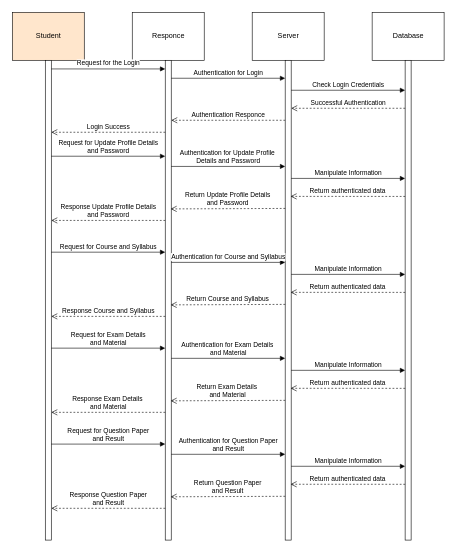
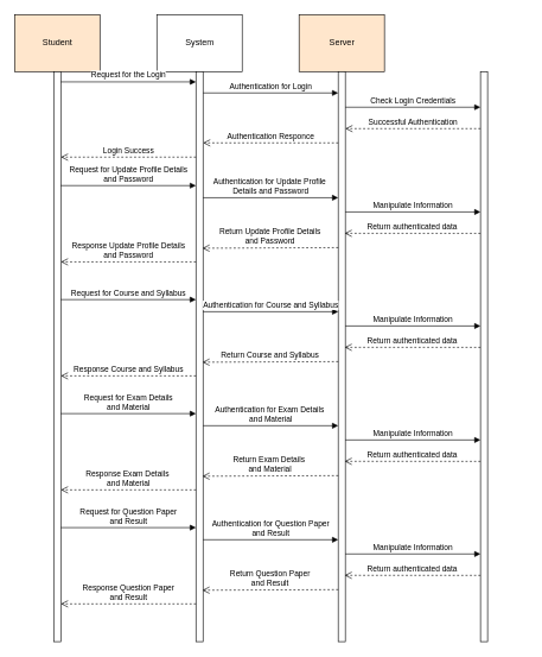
  <mxCell id="0" />
  <mxCell id="1" parent="0" />
- <mxCell id="2" value="Responce" style="html=1;strokeColor=#000000;" vertex="1" parent="1"><mxGeometry x="220" y="20" width="120" height="80" as="geometry" /></mxCell>
+ <mxCell id="2" value="System" style="html=1;strokeColor=#000000;" vertex="1" parent="1"><mxGeometry x="220" y="20" width="120" height="80" as="geometry" /></mxCell>
  <mxCell id="3" value="Student" style="html=1;strokeColor=#000000;fillColor=#ffe6cc;" vertex="1" parent="1"><mxGeometry x="20" y="20" width="120" height="80" as="geometry" /></mxCell>
- <mxCell id="4" value="Server" style="html=1;strokeColor=#000000;" vertex="1" parent="1"><mxGeometry x="420" y="20" width="120" height="80" as="geometry" /></mxCell>
- <mxCell id="5" value="Database" style="html=1;strokeColor=#000000;" vertex="1" parent="1"><mxGeometry x="620" y="20" width="120" height="80" as="geometry" /></mxCell>
+ <mxCell id="4" value="Server" style="html=1;strokeColor=#000000;fillColor=#ffe6cc;" vertex="1" parent="1"><mxGeometry x="420" y="20" width="120" height="80" as="geometry" /></mxCell>
  <mxCell id="6" value="" style="html=1;points=[];perimeter=orthogonalPerimeter;strokeColor=#000000;" vertex="1" parent="1"><mxGeometry x="75" y="100" width="10" height="800" as="geometry" /></mxCell>
  <mxCell id="7" value="" style="html=1;points=[];perimeter=orthogonalPerimeter;strokeColor=#000000;" vertex="1" parent="1"><mxGeometry x="275" y="100" width="10" height="800" as="geometry" /></mxCell>
  <mxCell id="8" value="" style="html=1;points=[];perimeter=orthogonalPerimeter;strokeColor=#000000;" vertex="1" parent="1"><mxGeometry x="475" y="100" width="10" height="800" as="geometry" /></mxCell>
  <mxCell id="9" value="" style="html=1;points=[];perimeter=orthogonalPerimeter;strokeColor=#000000;" vertex="1" parent="1"><mxGeometry x="675" y="100" width="10" height="800" as="geometry" /></mxCell>
  <mxCell id="10" value="Request for the Login" style="html=1;verticalAlign=bottom;endArrow=block;entryX=0;entryY=0.018;strokeColor=#000000;entryDx=0;entryDy=0;entryPerimeter=0;exitX=1;exitY=0.018;exitDx=0;exitDy=0;exitPerimeter=0;" edge="1" target="7" parent="1" source="6"><mxGeometry relative="1" as="geometry"><mxPoint x="120" y="230" as="sourcePoint" /></mxGeometry></mxCell>
  <mxCell id="11" value="Successful Authentication" style="html=1;verticalAlign=bottom;endArrow=open;dashed=1;endSize=8;exitX=0;exitY=0.95;strokeColor=#000000;" edge="1" parent="1" target="8"><mxGeometry relative="1" as="geometry"><mxPoint x="605" y="180" as="targetPoint" /><mxPoint x="675" y="180" as="sourcePoint" /></mxGeometry></mxCell>
  <mxCell id="12" value="Authentication for Login" style="html=1;verticalAlign=bottom;endArrow=block;entryX=0;entryY=0.018;strokeColor=#000000;entryDx=0;entryDy=0;entryPerimeter=0;exitX=1;exitY=0.018;exitDx=0;exitDy=0;exitPerimeter=0;" edge="1" parent="1"><mxGeometry relative="1" as="geometry"><mxPoint x="285" y="129.96" as="sourcePoint" /><mxPoint x="475" y="129.96" as="targetPoint" /></mxGeometry></mxCell>
  <mxCell id="13" value="Check Login Credentials" style="html=1;verticalAlign=bottom;endArrow=block;entryX=0;entryY=0.018;strokeColor=#000000;entryDx=0;entryDy=0;entryPerimeter=0;exitX=1;exitY=0.018;exitDx=0;exitDy=0;exitPerimeter=0;" edge="1" parent="1"><mxGeometry relative="1" as="geometry"><mxPoint x="485" y="149.96" as="sourcePoint" /><mxPoint x="675" y="149.96" as="targetPoint" /></mxGeometry></mxCell>
  <mxCell id="14" value="Authentication Responce" style="html=1;verticalAlign=bottom;endArrow=open;dashed=1;endSize=8;exitX=0;exitY=0.95;strokeColor=#000000;" edge="1" parent="1" target="7"><mxGeometry relative="1" as="geometry"><mxPoint x="285" y="202.8" as="targetPoint" /><mxPoint x="475" y="200" as="sourcePoint" /></mxGeometry></mxCell>
  <mxCell id="15" value="Login Success" style="html=1;verticalAlign=bottom;endArrow=open;dashed=1;endSize=8;exitX=0;exitY=0.95;strokeColor=#000000;" edge="1" parent="1"><mxGeometry relative="1" as="geometry"><mxPoint x="85" y="220" as="targetPoint" /><mxPoint x="275" y="220" as="sourcePoint" /></mxGeometry></mxCell>
  <mxCell id="16" value="Request for Update Profile&amp;nbsp;Details&lt;br&gt;and Password" style="html=1;verticalAlign=bottom;endArrow=block;entryX=0;entryY=0.018;strokeColor=#000000;entryDx=0;entryDy=0;entryPerimeter=0;exitX=1;exitY=0.018;exitDx=0;exitDy=0;exitPerimeter=0;" edge="1" parent="1"><mxGeometry relative="1" as="geometry"><mxPoint x="85" y="259.96" as="sourcePoint" /><mxPoint x="275" y="259.96" as="targetPoint" /></mxGeometry></mxCell>
  <mxCell id="17" value="Authentication for Update Profile&amp;nbsp;&lt;br&gt;Details and Password" style="html=1;verticalAlign=bottom;endArrow=block;entryX=0;entryY=0.018;strokeColor=#000000;entryDx=0;entryDy=0;entryPerimeter=0;exitX=1;exitY=0.018;exitDx=0;exitDy=0;exitPerimeter=0;" edge="1" parent="1"><mxGeometry relative="1" as="geometry"><mxPoint x="285" y="276.96" as="sourcePoint" /><mxPoint x="475" y="276.96" as="targetPoint" /><mxPoint as="offset" /></mxGeometry></mxCell>
  <mxCell id="18" value="Manipulate Information" style="html=1;verticalAlign=bottom;endArrow=block;entryX=0;entryY=0.018;strokeColor=#000000;entryDx=0;entryDy=0;entryPerimeter=0;exitX=1;exitY=0.018;exitDx=0;exitDy=0;exitPerimeter=0;" edge="1" parent="1"><mxGeometry relative="1" as="geometry"><mxPoint x="485" y="296.96" as="sourcePoint" /><mxPoint x="675" y="296.96" as="targetPoint" /></mxGeometry></mxCell>
  <mxCell id="19" value="Return authenticated data" style="html=1;verticalAlign=bottom;endArrow=open;dashed=1;endSize=8;exitX=0;exitY=0.95;strokeColor=#000000;entryX=0.9;entryY=0.111;entryDx=0;entryDy=0;entryPerimeter=0;" edge="1" parent="1"><mxGeometry relative="1" as="geometry"><mxPoint x="484" y="326.92" as="targetPoint" /><mxPoint x="675" y="327" as="sourcePoint" /></mxGeometry></mxCell>
  <mxCell id="20" value="Return Update Profile&amp;nbsp;Details&lt;br&gt;and Password" style="html=1;verticalAlign=bottom;endArrow=open;dashed=1;endSize=8;exitX=0;exitY=0.95;strokeColor=#000000;entryX=0.9;entryY=0.14;entryDx=0;entryDy=0;entryPerimeter=0;" edge="1" parent="1"><mxGeometry relative="1" as="geometry"><mxPoint x="284" y="347.8" as="targetPoint" /><mxPoint x="475" y="347" as="sourcePoint" /></mxGeometry></mxCell>
  <mxCell id="21" value="Response Update Profile&amp;nbsp;Details&lt;br&gt;and Password" style="html=1;verticalAlign=bottom;endArrow=open;dashed=1;endSize=8;exitX=0;exitY=0.95;strokeColor=#000000;" edge="1" parent="1"><mxGeometry relative="1" as="geometry"><mxPoint x="85" y="367" as="targetPoint" /><mxPoint x="275" y="367" as="sourcePoint" /><Array as="points"><mxPoint x="180" y="367" /></Array></mxGeometry></mxCell>
  <mxCell id="22" value="Request for Course and Syllabus" style="html=1;verticalAlign=bottom;endArrow=block;entryX=0;entryY=0.018;strokeColor=#000000;entryDx=0;entryDy=0;entryPerimeter=0;exitX=1;exitY=0.018;exitDx=0;exitDy=0;exitPerimeter=0;" edge="1" parent="1"><mxGeometry relative="1" as="geometry"><mxPoint x="85" y="419.96" as="sourcePoint" /><mxPoint x="275" y="419.96" as="targetPoint" /></mxGeometry></mxCell>
  <mxCell id="23" value="Response Course and Syllabus" style="html=1;verticalAlign=bottom;endArrow=open;dashed=1;endSize=8;exitX=0;exitY=0.95;strokeColor=#000000;" edge="1" parent="1"><mxGeometry relative="1" as="geometry"><mxPoint x="85" y="527" as="targetPoint" /><mxPoint x="275" y="527" as="sourcePoint" /><Array as="points"><mxPoint x="180" y="527" /></Array></mxGeometry></mxCell>
  <mxCell id="24" value="Authentication for Course and Syllabus" style="html=1;verticalAlign=bottom;endArrow=block;entryX=0;entryY=0.018;strokeColor=#000000;entryDx=0;entryDy=0;entryPerimeter=0;exitX=1;exitY=0.018;exitDx=0;exitDy=0;exitPerimeter=0;" edge="1" parent="1"><mxGeometry relative="1" as="geometry"><mxPoint x="285" y="436.96" as="sourcePoint" /><mxPoint x="475" y="436.96" as="targetPoint" /><mxPoint as="offset" /></mxGeometry></mxCell>
  <mxCell id="25" value="Return Course and Syllabus" style="html=1;verticalAlign=bottom;endArrow=open;dashed=1;endSize=8;exitX=0;exitY=0.95;strokeColor=#000000;entryX=0.9;entryY=0.14;entryDx=0;entryDy=0;entryPerimeter=0;" edge="1" parent="1"><mxGeometry relative="1" as="geometry"><mxPoint x="284" y="507.8" as="targetPoint" /><mxPoint x="475" y="507" as="sourcePoint" /></mxGeometry></mxCell>
  <mxCell id="26" value="Manipulate Information" style="html=1;verticalAlign=bottom;endArrow=block;entryX=0;entryY=0.018;strokeColor=#000000;entryDx=0;entryDy=0;entryPerimeter=0;exitX=1;exitY=0.018;exitDx=0;exitDy=0;exitPerimeter=0;" edge="1" parent="1"><mxGeometry relative="1" as="geometry"><mxPoint x="485" y="456.96" as="sourcePoint" /><mxPoint x="675" y="456.96" as="targetPoint" /></mxGeometry></mxCell>
  <mxCell id="27" value="Return authenticated data" style="html=1;verticalAlign=bottom;endArrow=open;dashed=1;endSize=8;exitX=0;exitY=0.95;strokeColor=#000000;entryX=0.9;entryY=0.111;entryDx=0;entryDy=0;entryPerimeter=0;" edge="1" parent="1"><mxGeometry relative="1" as="geometry"><mxPoint x="484" y="486.92" as="targetPoint" /><mxPoint x="675" y="487" as="sourcePoint" /></mxGeometry></mxCell>
  <mxCell id="28" value="Request for Exam Details &lt;br&gt;and Material" style="html=1;verticalAlign=bottom;endArrow=block;entryX=0;entryY=0.018;strokeColor=#000000;entryDx=0;entryDy=0;entryPerimeter=0;exitX=1;exitY=0.018;exitDx=0;exitDy=0;exitPerimeter=0;" edge="1" parent="1"><mxGeometry relative="1" as="geometry"><mxPoint x="85" y="579.96" as="sourcePoint" /><mxPoint x="275" y="579.96" as="targetPoint" /></mxGeometry></mxCell>
  <mxCell id="29" value="Authentication for Exam Details&amp;nbsp;&lt;br&gt;and Material" style="html=1;verticalAlign=bottom;endArrow=block;entryX=0;entryY=0.018;strokeColor=#000000;entryDx=0;entryDy=0;entryPerimeter=0;exitX=1;exitY=0.018;exitDx=0;exitDy=0;exitPerimeter=0;" edge="1" parent="1"><mxGeometry relative="1" as="geometry"><mxPoint x="285" y="596.96" as="sourcePoint" /><mxPoint x="475" y="596.96" as="targetPoint" /><mxPoint as="offset" /></mxGeometry></mxCell>
  <mxCell id="30" value="Manipulate Information" style="html=1;verticalAlign=bottom;endArrow=block;entryX=0;entryY=0.018;strokeColor=#000000;entryDx=0;entryDy=0;entryPerimeter=0;exitX=1;exitY=0.018;exitDx=0;exitDy=0;exitPerimeter=0;" edge="1" parent="1"><mxGeometry relative="1" as="geometry"><mxPoint x="485" y="616.96" as="sourcePoint" /><mxPoint x="675" y="616.96" as="targetPoint" /></mxGeometry></mxCell>
  <mxCell id="31" value="Return authenticated data" style="html=1;verticalAlign=bottom;endArrow=open;dashed=1;endSize=8;exitX=0;exitY=0.95;strokeColor=#000000;entryX=0.9;entryY=0.111;entryDx=0;entryDy=0;entryPerimeter=0;" edge="1" parent="1"><mxGeometry relative="1" as="geometry"><mxPoint x="484" y="646.92" as="targetPoint" /><mxPoint x="675" y="647" as="sourcePoint" /></mxGeometry></mxCell>
  <mxCell id="32" value="Return Exam Details&amp;nbsp;&lt;br&gt;and Material" style="html=1;verticalAlign=bottom;endArrow=open;dashed=1;endSize=8;exitX=0;exitY=0.95;strokeColor=#000000;entryX=0.9;entryY=0.14;entryDx=0;entryDy=0;entryPerimeter=0;" edge="1" parent="1"><mxGeometry relative="1" as="geometry"><mxPoint x="284" y="667.8" as="targetPoint" /><mxPoint x="475" y="667" as="sourcePoint" /></mxGeometry></mxCell>
  <mxCell id="33" value="Response Exam Details&amp;nbsp;&lt;br&gt;and Material" style="html=1;verticalAlign=bottom;endArrow=open;dashed=1;endSize=8;exitX=0;exitY=0.95;strokeColor=#000000;" edge="1" parent="1"><mxGeometry relative="1" as="geometry"><mxPoint x="85" y="687" as="targetPoint" /><mxPoint x="275" y="687" as="sourcePoint" /><Array as="points"><mxPoint x="180" y="687" /></Array></mxGeometry></mxCell>
  <mxCell id="34" value="Request for Question Paper&lt;br&gt;and Result" style="html=1;verticalAlign=bottom;endArrow=block;entryX=0;entryY=0.018;strokeColor=#000000;entryDx=0;entryDy=0;entryPerimeter=0;exitX=1;exitY=0.018;exitDx=0;exitDy=0;exitPerimeter=0;" edge="1" parent="1"><mxGeometry relative="1" as="geometry"><mxPoint x="85" y="739.96" as="sourcePoint" /><mxPoint x="275" y="739.96" as="targetPoint" /></mxGeometry></mxCell>
  <mxCell id="35" value="Response Question Paper&lt;br&gt;and Result" style="html=1;verticalAlign=bottom;endArrow=open;dashed=1;endSize=8;exitX=0;exitY=0.95;strokeColor=#000000;" edge="1" parent="1"><mxGeometry relative="1" as="geometry"><mxPoint x="85" y="847" as="targetPoint" /><mxPoint x="275" y="847" as="sourcePoint" /><Array as="points"><mxPoint x="180" y="847" /></Array></mxGeometry></mxCell>
  <mxCell id="36" value="Authentication for Question Paper&lt;br&gt;and Result" style="html=1;verticalAlign=bottom;endArrow=block;entryX=0;entryY=0.018;strokeColor=#000000;entryDx=0;entryDy=0;entryPerimeter=0;exitX=1;exitY=0.018;exitDx=0;exitDy=0;exitPerimeter=0;" edge="1" parent="1"><mxGeometry relative="1" as="geometry"><mxPoint x="285" y="756.96" as="sourcePoint" /><mxPoint x="475" y="756.96" as="targetPoint" /><mxPoint as="offset" /></mxGeometry></mxCell>
  <mxCell id="37" value="Return Question Paper&lt;br&gt;and Result" style="html=1;verticalAlign=bottom;endArrow=open;dashed=1;endSize=8;exitX=0;exitY=0.95;strokeColor=#000000;entryX=0.9;entryY=0.14;entryDx=0;entryDy=0;entryPerimeter=0;" edge="1" parent="1"><mxGeometry relative="1" as="geometry"><mxPoint x="284" y="827.8" as="targetPoint" /><mxPoint x="475" y="827" as="sourcePoint" /></mxGeometry></mxCell>
  <mxCell id="38" value="Manipulate Information" style="html=1;verticalAlign=bottom;endArrow=block;entryX=0;entryY=0.018;strokeColor=#000000;entryDx=0;entryDy=0;entryPerimeter=0;exitX=1;exitY=0.018;exitDx=0;exitDy=0;exitPerimeter=0;" edge="1" parent="1"><mxGeometry relative="1" as="geometry"><mxPoint x="485" y="776.96" as="sourcePoint" /><mxPoint x="675" y="776.96" as="targetPoint" /></mxGeometry></mxCell>
  <mxCell id="39" value="Return authenticated data" style="html=1;verticalAlign=bottom;endArrow=open;dashed=1;endSize=8;exitX=0;exitY=0.95;strokeColor=#000000;entryX=0.9;entryY=0.111;entryDx=0;entryDy=0;entryPerimeter=0;" edge="1" parent="1"><mxGeometry relative="1" as="geometry"><mxPoint x="484" y="806.92" as="targetPoint" /><mxPoint x="675" y="807" as="sourcePoint" /></mxGeometry></mxCell>
